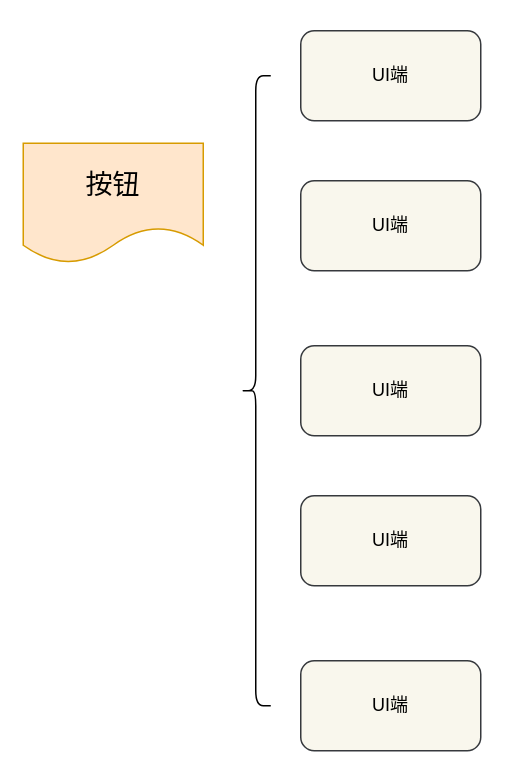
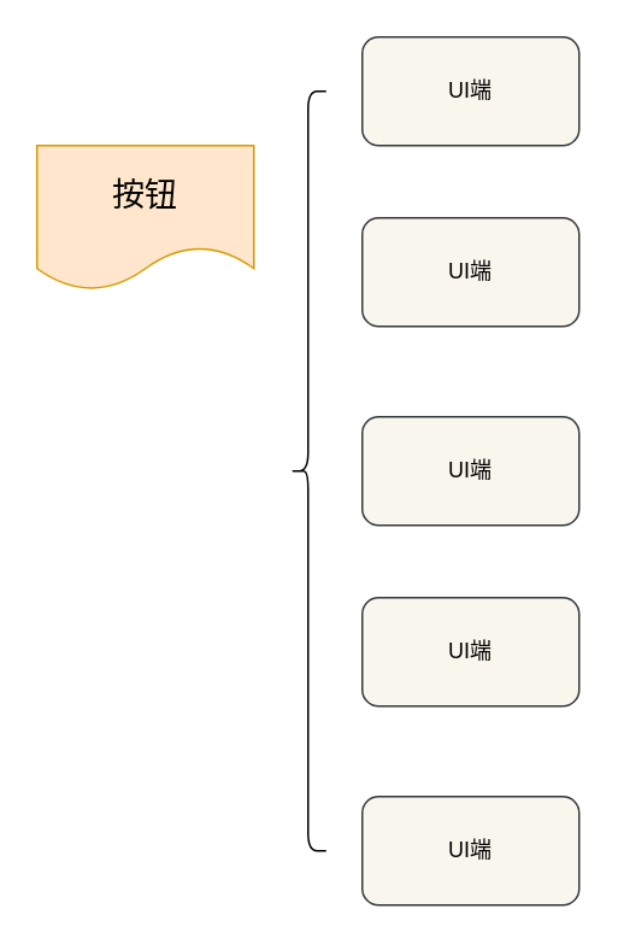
  <mxCell id="0" />
  <mxCell id="1" parent="0" />
- <mxCell id="2" value="&lt;font style=&quot;font-size: 18px&quot;&gt;按钮&lt;/font&gt;" style="shape=document;whiteSpace=wrap;html=1;boundedLbl=1;fillColor=#ffe6cc;strokeColor=#d79b00;" vertex="1" parent="1"><mxGeometry x="15" y="95" width="120" height="80" as="geometry" /></mxCell>
+ <mxCell id="2" value="&lt;font style=&quot;font-size: 18px&quot;&gt;按钮&lt;/font&gt;" style="shape=document;whiteSpace=wrap;html=1;boundedLbl=1;fillColor=#ffe6cc;strokeColor=#d79b00;" vertex="1" parent="1"><mxGeometry x="20" y="80" width="120" height="80" as="geometry" /></mxCell>
  <mxCell id="3" value="" style="shape=curlyBracket;whiteSpace=wrap;html=1;rounded=1;" vertex="1" parent="1"><mxGeometry x="160" y="50" width="20" height="420" as="geometry" /></mxCell>
  <mxCell id="4" value="UI端" style="rounded=1;whiteSpace=wrap;html=1;fillColor=#f9f7ed;strokeColor=#36393d;" vertex="1" parent="1"><mxGeometry x="200" y="20" width="120" height="60" as="geometry" /></mxCell>
  <mxCell id="5" value="UI端" style="rounded=1;whiteSpace=wrap;html=1;fillColor=#f9f7ed;strokeColor=#36393d;" vertex="1" parent="1"><mxGeometry x="200" y="120" width="120" height="60" as="geometry" /></mxCell>
  <mxCell id="6" value="UI端" style="rounded=1;whiteSpace=wrap;html=1;fillColor=#f9f7ed;strokeColor=#36393d;" vertex="1" parent="1"><mxGeometry x="200" y="230" width="120" height="60" as="geometry" /></mxCell>
  <mxCell id="7" value="UI端" style="rounded=1;whiteSpace=wrap;html=1;fillColor=#f9f7ed;strokeColor=#36393d;" vertex="1" parent="1"><mxGeometry x="200" y="330" width="120" height="60" as="geometry" /></mxCell>
  <mxCell id="8" value="UI端" style="rounded=1;whiteSpace=wrap;html=1;fillColor=#f9f7ed;strokeColor=#36393d;" vertex="1" parent="1"><mxGeometry x="200" y="440" width="120" height="60" as="geometry" /></mxCell>
